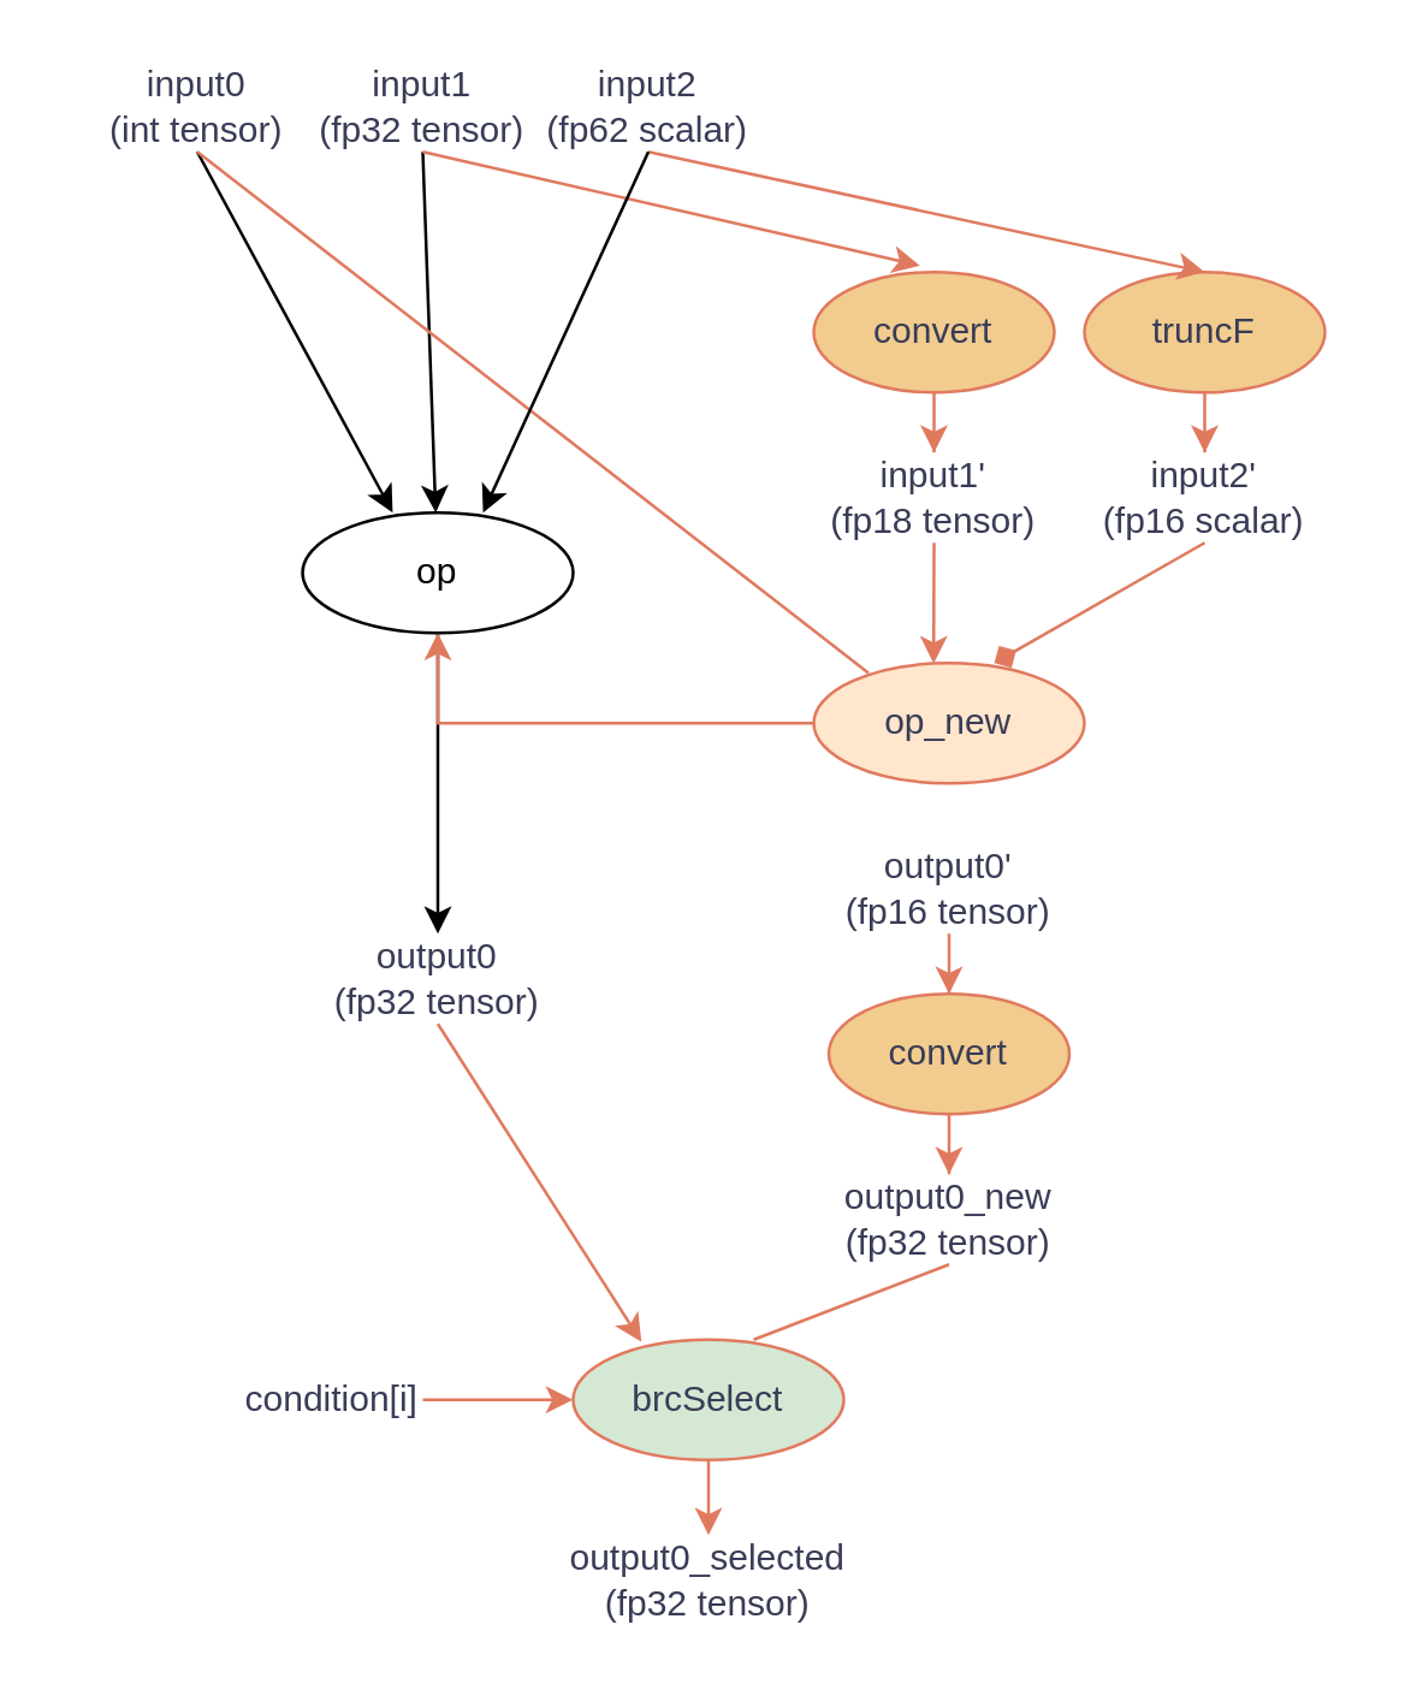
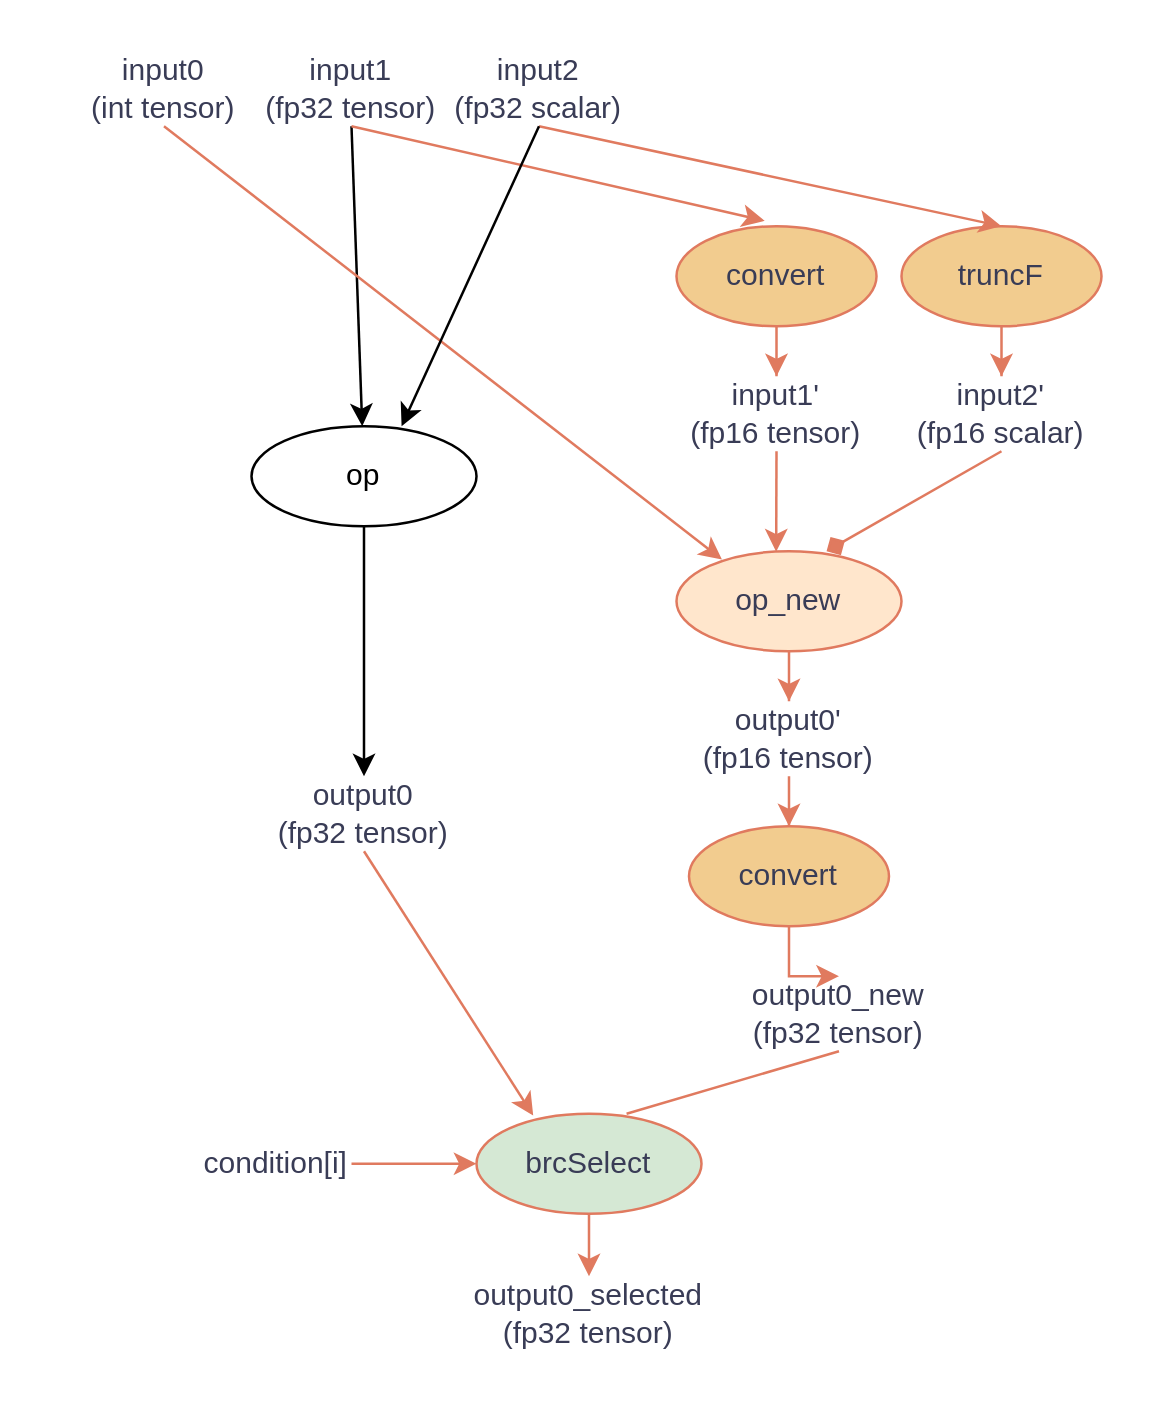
  <mxCell id="0" />
  <mxCell id="1" parent="0" />
  <mxCell id="2" value="" style="edgeStyle=orthogonalEdgeStyle;rounded=0;orthogonalLoop=1;jettySize=auto;html=1;labelBackgroundColor=none;fontColor=default;" edge="1" parent="1" source="3" target="7"><mxGeometry relative="1" as="geometry" /></mxCell>
  <mxCell id="3" value="op" style="ellipse;whiteSpace=wrap;html=1;labelBackgroundColor=none;" vertex="1" parent="1"><mxGeometry x="100" y="170" width="90" height="40" as="geometry" /></mxCell>
  <mxCell id="4" value="input1&lt;div&gt;(fp32 tensor)&lt;/div&gt;" style="text;html=1;align=center;verticalAlign=middle;whiteSpace=wrap;rounded=0;labelBackgroundColor=none;fontColor=#393C56;" vertex="1" parent="1"><mxGeometry x="90" y="20" width="100" height="30" as="geometry" /></mxCell>
- <mxCell id="5" value="input2&lt;div&gt;(fp62 scalar)&lt;/div&gt;" style="text;html=1;align=center;verticalAlign=middle;whiteSpace=wrap;rounded=0;labelBackgroundColor=none;fontColor=#393C56;" vertex="1" parent="1"><mxGeometry x="170" y="20" width="90" height="30" as="geometry" /></mxCell>
+ <mxCell id="5" value="input2&lt;div&gt;(fp32 scalar)&lt;/div&gt;" style="text;html=1;align=center;verticalAlign=middle;whiteSpace=wrap;rounded=0;labelBackgroundColor=none;fontColor=#393C56;" vertex="1" parent="1"><mxGeometry x="170" y="20" width="90" height="30" as="geometry" /></mxCell>
  <mxCell id="6" value="input0&lt;div&gt;(int tensor)&lt;/div&gt;" style="text;html=1;align=center;verticalAlign=middle;whiteSpace=wrap;rounded=0;labelBackgroundColor=none;fontColor=#393C56;" vertex="1" parent="1"><mxGeometry x="20" y="20" width="90" height="30" as="geometry" /></mxCell>
  <mxCell id="7" value="output0&lt;div&gt;(fp32 tensor)&lt;/div&gt;" style="text;html=1;align=center;verticalAlign=middle;whiteSpace=wrap;rounded=0;labelBackgroundColor=none;fontColor=#393C56;" vertex="1" parent="1"><mxGeometry x="90" y="310" width="110" height="30" as="geometry" /></mxCell>
  <mxCell id="8" value="" style="endArrow=classic;html=1;rounded=0;exitX=0.5;exitY=1;exitDx=0;exitDy=0;labelBackgroundColor=none;fontColor=default;" edge="1" parent="1" source="4" target="3"><mxGeometry width="50" height="50" relative="1" as="geometry"><mxPoint x="280" y="180" as="sourcePoint" /><mxPoint x="140" y="90" as="targetPoint" /></mxGeometry></mxCell>
- <mxCell id="9" value="" style="endArrow=classic;html=1;rounded=0;exitX=0.5;exitY=1;exitDx=0;exitDy=0;entryX=0.333;entryY=0;entryDx=0;entryDy=0;entryPerimeter=0;labelBackgroundColor=none;fontColor=default;" edge="1" parent="1" source="6" target="3"><mxGeometry width="50" height="50" relative="1" as="geometry"><mxPoint x="280" y="180" as="sourcePoint" /><mxPoint x="330" y="130" as="targetPoint" /></mxGeometry></mxCell>
  <mxCell id="10" value="" style="edgeStyle=orthogonalEdgeStyle;rounded=0;orthogonalLoop=1;jettySize=auto;html=1;labelBackgroundColor=none;strokeColor=#E07A5F;fontColor=default;" edge="1" parent="1" source="11" target="16"><mxGeometry relative="1" as="geometry" /></mxCell>
  <mxCell id="11" value="convert" style="ellipse;whiteSpace=wrap;html=1;labelBackgroundColor=none;fillColor=#F2CC8F;strokeColor=#E07A5F;fontColor=#393C56;" vertex="1" parent="1"><mxGeometry x="270" y="90" width="80" height="40" as="geometry" /></mxCell>
  <mxCell id="12" value="" style="edgeStyle=orthogonalEdgeStyle;rounded=0;orthogonalLoop=1;jettySize=auto;html=1;labelBackgroundColor=none;strokeColor=#E07A5F;fontColor=default;" edge="1" parent="1" source="13" target="17"><mxGeometry relative="1" as="geometry" /></mxCell>
  <mxCell id="13" value="truncF" style="ellipse;whiteSpace=wrap;html=1;labelBackgroundColor=none;fillColor=#F2CC8F;strokeColor=#E07A5F;fontColor=#393C56;" vertex="1" parent="1"><mxGeometry x="360" y="90" width="80" height="40" as="geometry" /></mxCell>
  <mxCell id="14" value="" style="endArrow=classic;html=1;rounded=0;exitX=0.5;exitY=1;exitDx=0;exitDy=0;entryX=0.441;entryY=-0.054;entryDx=0;entryDy=0;entryPerimeter=0;labelBackgroundColor=none;strokeColor=#E07A5F;fontColor=default;" edge="1" parent="1" source="4" target="11"><mxGeometry width="50" height="50" relative="1" as="geometry"><mxPoint x="280" y="180" as="sourcePoint" /><mxPoint x="330" y="130" as="targetPoint" /></mxGeometry></mxCell>
  <mxCell id="15" value="" style="endArrow=classic;html=1;rounded=0;exitX=0.5;exitY=1;exitDx=0;exitDy=0;entryX=0.5;entryY=0;entryDx=0;entryDy=0;labelBackgroundColor=none;strokeColor=#E07A5F;fontColor=default;" edge="1" parent="1" source="5" target="13"><mxGeometry width="50" height="50" relative="1" as="geometry"><mxPoint x="280" y="180" as="sourcePoint" /><mxPoint x="330" y="130" as="targetPoint" /></mxGeometry></mxCell>
- <mxCell id="16" value="input1'&lt;div&gt;(fp18 tensor)&lt;/div&gt;" style="text;html=1;align=center;verticalAlign=middle;whiteSpace=wrap;rounded=0;labelBackgroundColor=none;fontColor=#393C56;" vertex="1" parent="1"><mxGeometry x="270" y="150" width="80" height="30" as="geometry" /></mxCell>
+ <mxCell id="16" value="input1'&lt;div&gt;(fp16 tensor)&lt;/div&gt;" style="text;html=1;align=center;verticalAlign=middle;whiteSpace=wrap;rounded=0;labelBackgroundColor=none;fontColor=#393C56;" vertex="1" parent="1"><mxGeometry x="270" y="150" width="80" height="30" as="geometry" /></mxCell>
  <mxCell id="17" value="input2'&lt;div&gt;(fp16 scalar)&lt;/div&gt;" style="text;html=1;align=center;verticalAlign=middle;whiteSpace=wrap;rounded=0;labelBackgroundColor=none;fontColor=#393C56;" vertex="1" parent="1"><mxGeometry x="355" y="150" width="90" height="30" as="geometry" /></mxCell>
- <mxCell id="18" value="" style="endArrow=none;html=1;rounded=0;exitX=0.5;exitY=1;exitDx=0;exitDy=0;entryX=0.202;entryY=0.082;entryDx=0;entryDy=0;entryPerimeter=0;labelBackgroundColor=none;strokeColor=#E07A5F;fontColor=default;" edge="1" parent="1" source="6" target="20"><mxGeometry width="50" height="50" relative="1" as="geometry"><mxPoint x="230" y="40" as="sourcePoint" /><mxPoint x="250" y="170" as="targetPoint" /></mxGeometry></mxCell>
- <mxCell id="19" value="" style="edgeStyle=orthogonalEdgeStyle;rounded=0;orthogonalLoop=1;jettySize=auto;html=1;labelBackgroundColor=none;strokeColor=#E07A5F;fontColor=default;" edge="1" parent="1" source="20" target="3"><mxGeometry relative="1" as="geometry" /></mxCell>
+ <mxCell id="18" value="" style="endArrow=classic;html=1;rounded=0;exitX=0.5;exitY=1;exitDx=0;exitDy=0;entryX=0.202;entryY=0.082;entryDx=0;entryDy=0;entryPerimeter=0;labelBackgroundColor=none;strokeColor=#E07A5F;fontColor=default;" edge="1" parent="1" source="6" target="20"><mxGeometry width="50" height="50" relative="1" as="geometry"><mxPoint x="230" y="40" as="sourcePoint" /><mxPoint x="250" y="170" as="targetPoint" /></mxGeometry></mxCell>
+ <mxCell id="19" value="" style="edgeStyle=orthogonalEdgeStyle;rounded=0;orthogonalLoop=1;jettySize=auto;html=1;labelBackgroundColor=none;strokeColor=#E07A5F;fontColor=default;" edge="1" parent="1" source="20" target="25"><mxGeometry relative="1" as="geometry" /></mxCell>
  <mxCell id="20" value="op_new" style="ellipse;whiteSpace=wrap;html=1;labelBackgroundColor=none;fillColor=#ffe6cc;strokeColor=#E07A5F;fontColor=#393C56;" vertex="1" parent="1"><mxGeometry x="270" y="220" width="90" height="40" as="geometry" /></mxCell>
  <mxCell id="21" value="" style="endArrow=classic;html=1;rounded=0;exitX=0.5;exitY=1;exitDx=0;exitDy=0;entryX=0.443;entryY=0.004;entryDx=0;entryDy=0;entryPerimeter=0;labelBackgroundColor=none;strokeColor=#E07A5F;fontColor=default;" edge="1" parent="1" source="16" target="20"><mxGeometry width="50" height="50" relative="1" as="geometry"><mxPoint x="280" y="180" as="sourcePoint" /><mxPoint x="330" y="130" as="targetPoint" /></mxGeometry></mxCell>
  <mxCell id="22" value="" style="endArrow=diamond;html=1;rounded=0;exitX=0.5;exitY=1;exitDx=0;exitDy=0;entryX=0.667;entryY=0;entryDx=0;entryDy=0;entryPerimeter=0;labelBackgroundColor=none;strokeColor=#E07A5F;fontColor=default;" edge="1" parent="1" source="17" target="20"><mxGeometry width="50" height="50" relative="1" as="geometry"><mxPoint x="280" y="180" as="sourcePoint" /><mxPoint x="330" y="130" as="targetPoint" /></mxGeometry></mxCell>
  <mxCell id="23" value="" style="endArrow=classic;html=1;rounded=0;exitX=0.5;exitY=1;exitDx=0;exitDy=0;entryX=0.667;entryY=0;entryDx=0;entryDy=0;entryPerimeter=0;labelBackgroundColor=none;fontColor=default;" edge="1" parent="1" source="5" target="3"><mxGeometry width="50" height="50" relative="1" as="geometry"><mxPoint x="280" y="180" as="sourcePoint" /><mxPoint x="330" y="130" as="targetPoint" /></mxGeometry></mxCell>
  <mxCell id="24" value="" style="edgeStyle=orthogonalEdgeStyle;rounded=0;orthogonalLoop=1;jettySize=auto;html=1;labelBackgroundColor=none;strokeColor=#E07A5F;fontColor=default;" edge="1" parent="1" source="25" target="27"><mxGeometry relative="1" as="geometry" /></mxCell>
  <mxCell id="25" value="output0'&lt;div&gt;(fp16 tensor)&lt;/div&gt;" style="text;html=1;align=center;verticalAlign=middle;whiteSpace=wrap;rounded=0;labelBackgroundColor=none;fontColor=#393C56;" vertex="1" parent="1"><mxGeometry x="260" y="280" width="110" height="30" as="geometry" /></mxCell>
  <mxCell id="26" value="" style="edgeStyle=orthogonalEdgeStyle;rounded=0;orthogonalLoop=1;jettySize=auto;html=1;labelBackgroundColor=none;strokeColor=#E07A5F;fontColor=default;" edge="1" parent="1" source="27" target="28"><mxGeometry relative="1" as="geometry" /></mxCell>
  <mxCell id="27" value="convert" style="ellipse;whiteSpace=wrap;html=1;labelBackgroundColor=none;fillColor=#F2CC8F;strokeColor=#E07A5F;fontColor=#393C56;" vertex="1" parent="1"><mxGeometry x="275" y="330" width="80" height="40" as="geometry" /></mxCell>
- <mxCell id="28" value="output0_new&lt;div&gt;(fp32 tensor)&lt;/div&gt;" style="text;html=1;align=center;verticalAlign=middle;whiteSpace=wrap;rounded=0;labelBackgroundColor=none;fontColor=#393C56;" vertex="1" parent="1"><mxGeometry x="260" y="390" width="110" height="30" as="geometry" /></mxCell>
+ <mxCell id="28" value="output0_new&lt;div&gt;(fp32 tensor)&lt;/div&gt;" style="text;html=1;align=center;verticalAlign=middle;whiteSpace=wrap;rounded=0;labelBackgroundColor=none;fontColor=#393C56;" vertex="1" parent="1"><mxGeometry x="280" y="390" width="110" height="30" as="geometry" /></mxCell>
  <mxCell id="29" value="" style="edgeStyle=orthogonalEdgeStyle;rounded=0;orthogonalLoop=1;jettySize=auto;html=1;labelBackgroundColor=none;strokeColor=#E07A5F;fontColor=default;" edge="1" parent="1" source="30" target="35"><mxGeometry relative="1" as="geometry" /></mxCell>
  <mxCell id="30" value="brcSelect" style="ellipse;whiteSpace=wrap;html=1;labelBackgroundColor=none;fillColor=#d5e8d4;strokeColor=#E07A5F;fontColor=#393C56;" vertex="1" parent="1"><mxGeometry x="190" y="445" width="90" height="40" as="geometry" /></mxCell>
  <mxCell id="31" value="" style="endArrow=classic;html=1;rounded=0;exitX=0.5;exitY=1;exitDx=0;exitDy=0;entryX=0.252;entryY=0.017;entryDx=0;entryDy=0;entryPerimeter=0;labelBackgroundColor=none;strokeColor=#E07A5F;fontColor=default;" edge="1" parent="1" source="7" target="30"><mxGeometry width="50" height="50" relative="1" as="geometry"><mxPoint x="250" y="310" as="sourcePoint" /><mxPoint x="300" y="260" as="targetPoint" /></mxGeometry></mxCell>
  <mxCell id="32" value="" style="endArrow=none;html=1;rounded=0;exitX=0.5;exitY=1;exitDx=0;exitDy=0;entryX=0.667;entryY=0;entryDx=0;entryDy=0;entryPerimeter=0;labelBackgroundColor=none;strokeColor=#E07A5F;fontColor=default;" edge="1" parent="1" source="28" target="30"><mxGeometry width="50" height="50" relative="1" as="geometry"><mxPoint x="260" y="410" as="sourcePoint" /><mxPoint x="220" y="440" as="targetPoint" /></mxGeometry></mxCell>
  <mxCell id="33" value="" style="edgeStyle=orthogonalEdgeStyle;rounded=0;orthogonalLoop=1;jettySize=auto;html=1;labelBackgroundColor=none;strokeColor=#E07A5F;fontColor=default;" edge="1" parent="1" source="34" target="30"><mxGeometry relative="1" as="geometry" /></mxCell>
  <mxCell id="34" value="condition[i]" style="text;html=1;align=center;verticalAlign=middle;whiteSpace=wrap;rounded=0;labelBackgroundColor=none;fontColor=#393C56;" vertex="1" parent="1"><mxGeometry x="80" y="450" width="60" height="30" as="geometry" /></mxCell>
  <mxCell id="35" value="output0_selected&lt;div&gt;(fp32 tensor)&lt;/div&gt;" style="text;html=1;align=center;verticalAlign=middle;whiteSpace=wrap;rounded=0;labelBackgroundColor=none;fontColor=#393C56;" vertex="1" parent="1"><mxGeometry x="180" y="510" width="110" height="30" as="geometry" /></mxCell>
